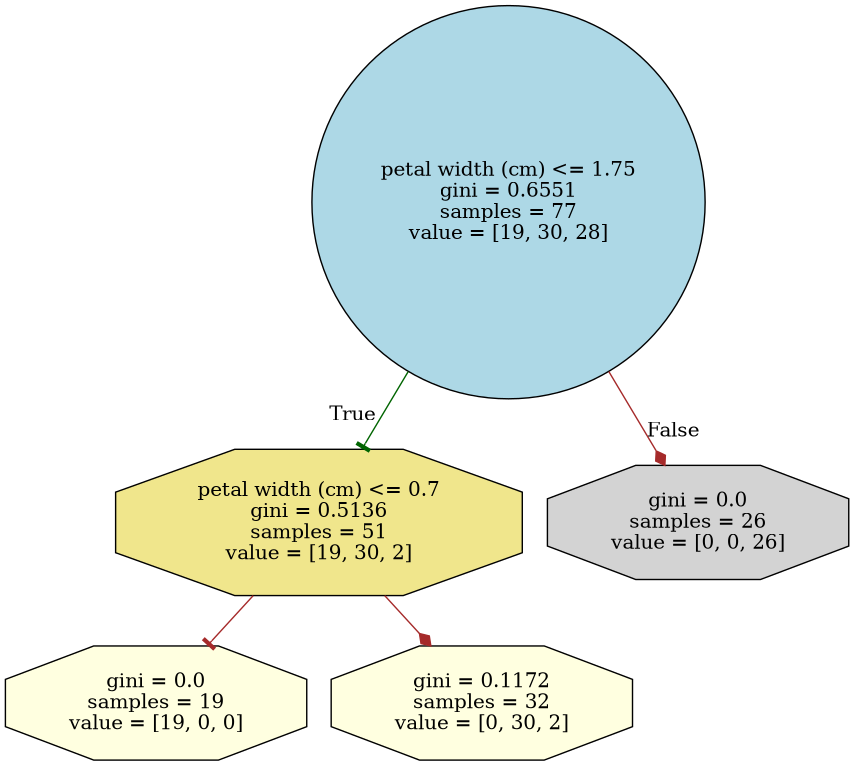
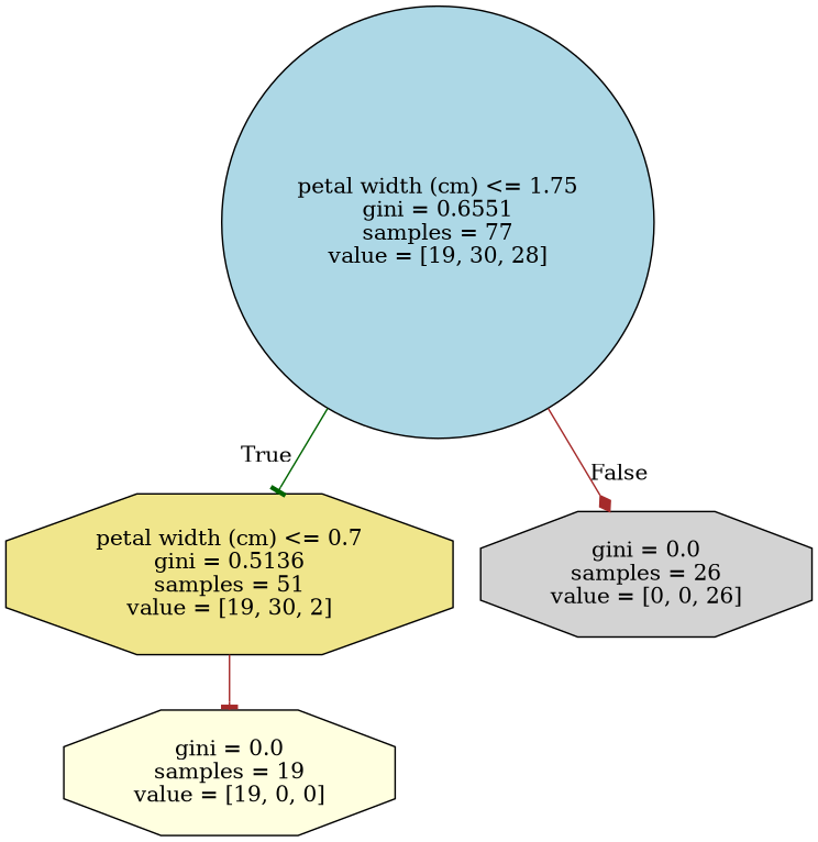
  digraph {
    node [color=black fillcolor=lightyellow shape=octagon style=filled]
    edge [color=brown arrowhead=tee]
    n1 [fillcolor=lightblue label="petal width (cm) <= 1.75\ngini = 0.6551\nsamples = 77\nvalue = [19, 30, 28]" shape=circle]
    n2 [fillcolor=khaki label="petal width (cm) <= 0.7\ngini = 0.5136\nsamples = 51\nvalue = [19, 30, 2]"]
    n3 [fillcolor=lightgrey label="gini = 0.0\nsamples = 26\nvalue = [0, 0, 26]"]
    n4 [label="gini = 0.0\nsamples = 19\nvalue = [19, 0, 0]"]
-   n5 [label="gini = 0.1172\nsamples = 32\nvalue = [0, 30, 2]"]
    n1 -> n2 [headlabel=True labelangle=45 labeldistance=2.5 color=darkgreen]
    n1 -> n3 [headlabel=False labelangle=-45 labeldistance=2.5 arrowhead=diamond]
    n2 -> n4
-   n2 -> n5 [arrowhead=diamond]
  }
